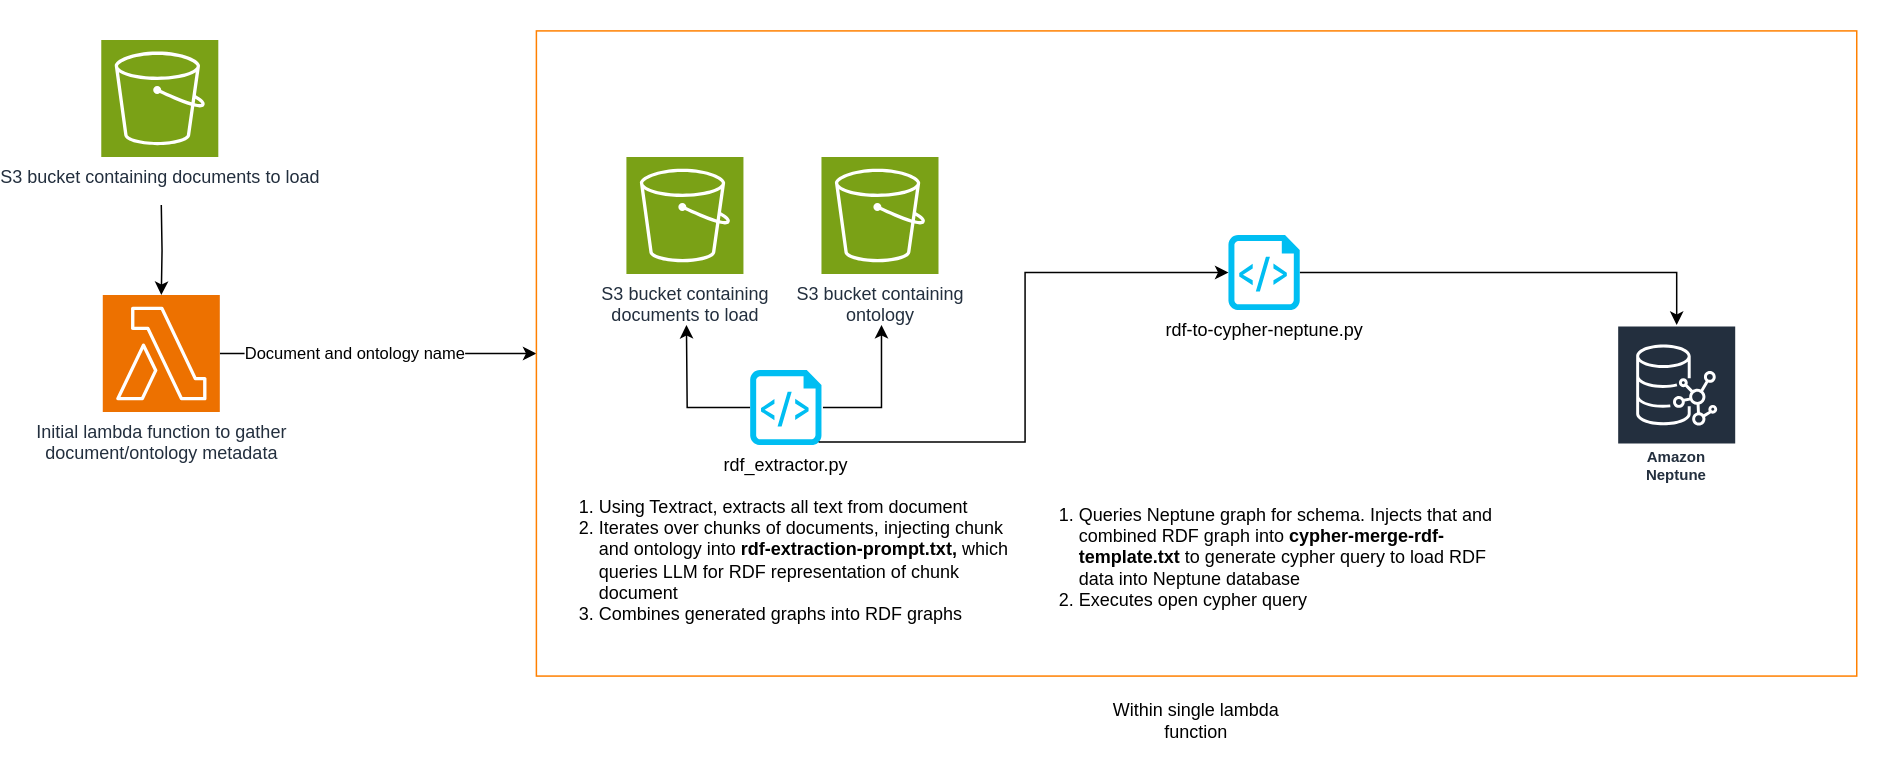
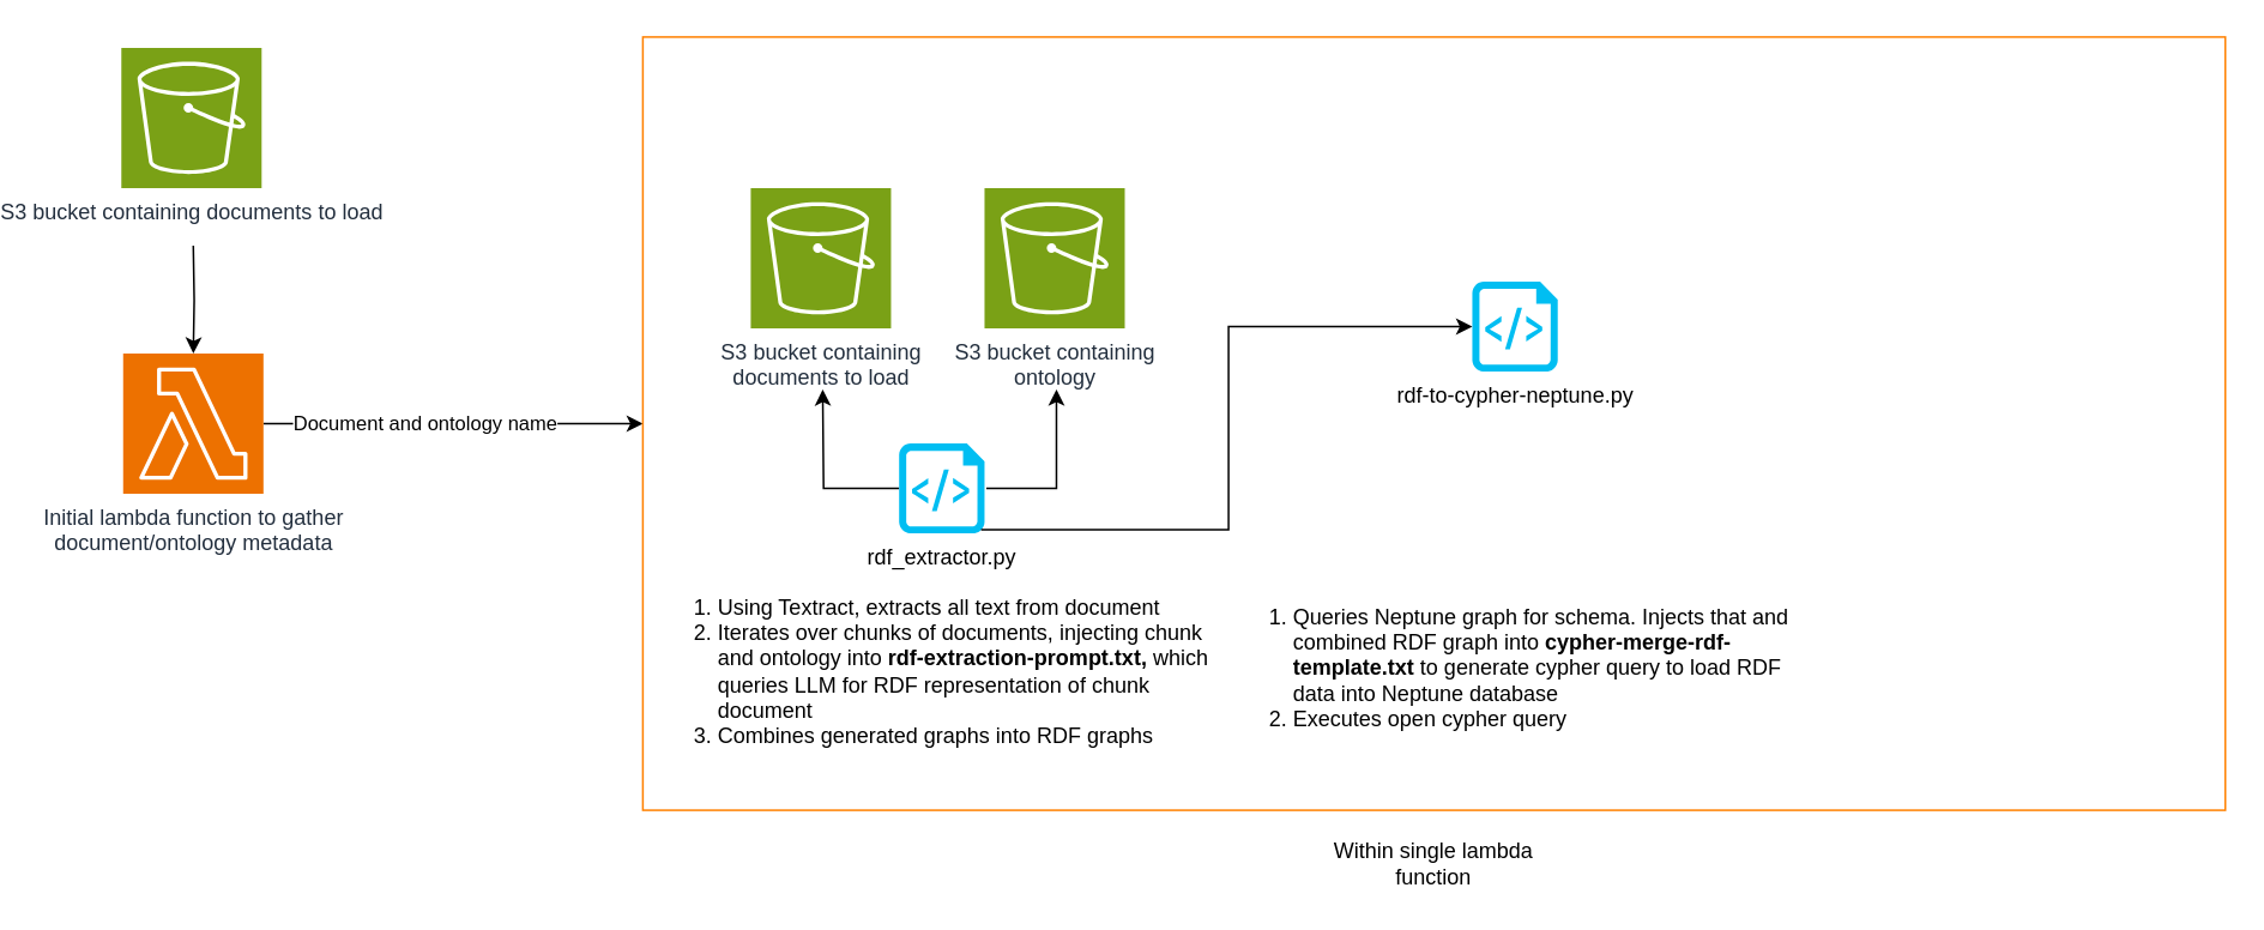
  <mxCell id="0" />
  <mxCell id="1" parent="0" />
  <mxCell id="2" value="S3 bucket containing documents to load" style="sketch=0;points=[[0,0,0],[0.25,0,0],[0.5,0,0],[0.75,0,0],[1,0,0],[0,1,0],[0.25,1,0],[0.5,1,0],[0.75,1,0],[1,1,0],[0,0.25,0],[0,0.5,0],[0,0.75,0],[1,0.25,0],[1,0.5,0],[1,0.75,0]];outlineConnect=0;fontColor=#232F3E;fillColor=#7AA116;strokeColor=#ffffff;dashed=0;verticalLabelPosition=bottom;verticalAlign=top;align=center;html=1;fontSize=12;fontStyle=0;aspect=fixed;shape=mxgraph.aws4.resourceIcon;resIcon=mxgraph.aws4.s3;" vertex="1" parent="1"><mxGeometry x="20" y="26" width="78" height="78" as="geometry" /></mxCell>
  <mxCell id="3" style="edgeStyle=orthogonalEdgeStyle;rounded=0;orthogonalLoop=1;jettySize=auto;html=1;" edge="1" parent="1" source="5" target="7"><mxGeometry relative="1" as="geometry" /></mxCell>
  <mxCell id="4" value="Document and ontology name" style="edgeLabel;html=1;align=center;verticalAlign=middle;resizable=0;points=[];" vertex="1" connectable="0" parent="3"><mxGeometry x="-0.152" y="1" relative="1" as="geometry"><mxPoint as="offset" /></mxGeometry></mxCell>
  <mxCell id="5" value="&lt;div&gt;Initial lambda function to gather&lt;/div&gt;&lt;div&gt;document/ontology metadata&lt;/div&gt;" style="sketch=0;points=[[0,0,0],[0.25,0,0],[0.5,0,0],[0.75,0,0],[1,0,0],[0,1,0],[0.25,1,0],[0.5,1,0],[0.75,1,0],[1,1,0],[0,0.25,0],[0,0.5,0],[0,0.75,0],[1,0.25,0],[1,0.5,0],[1,0.75,0]];outlineConnect=0;fontColor=#232F3E;fillColor=#ED7100;strokeColor=#ffffff;dashed=0;verticalLabelPosition=bottom;verticalAlign=top;align=center;html=1;fontSize=12;fontStyle=0;aspect=fixed;shape=mxgraph.aws4.resourceIcon;resIcon=mxgraph.aws4.lambda;" vertex="1" parent="1"><mxGeometry x="21" y="196" width="78" height="78" as="geometry" /></mxCell>
  <mxCell id="6" style="edgeStyle=orthogonalEdgeStyle;rounded=0;orthogonalLoop=1;jettySize=auto;html=1;entryX=0.5;entryY=0;entryDx=0;entryDy=0;entryPerimeter=0;" edge="1" parent="1" target="5"><mxGeometry relative="1" as="geometry"><mxPoint x="60" y="136" as="sourcePoint" /></mxGeometry></mxCell>
  <mxCell id="7" value="" style="rounded=0;whiteSpace=wrap;html=1;strokeColor=#FF8000;" vertex="1" parent="1"><mxGeometry x="310" y="20" width="880" height="430" as="geometry" /></mxCell>
  <mxCell id="8" value="Within single lambda function" style="text;html=1;align=center;verticalAlign=middle;whiteSpace=wrap;rounded=0;" vertex="1" parent="1"><mxGeometry x="690" y="465" width="120" height="30" as="geometry" /></mxCell>
  <mxCell id="9" value="&lt;div&gt;S3 bucket containing &lt;br&gt;&lt;/div&gt;&lt;div&gt;documents to load&lt;/div&gt;" style="sketch=0;points=[[0,0,0],[0.25,0,0],[0.5,0,0],[0.75,0,0],[1,0,0],[0,1,0],[0.25,1,0],[0.5,1,0],[0.75,1,0],[1,1,0],[0,0.25,0],[0,0.5,0],[0,0.75,0],[1,0.25,0],[1,0.5,0],[1,0.75,0]];outlineConnect=0;fontColor=#232F3E;fillColor=#7AA116;strokeColor=#ffffff;dashed=0;verticalLabelPosition=bottom;verticalAlign=top;align=center;html=1;fontSize=12;fontStyle=0;aspect=fixed;shape=mxgraph.aws4.resourceIcon;resIcon=mxgraph.aws4.s3;" vertex="1" parent="1"><mxGeometry x="370" y="104" width="78" height="78" as="geometry" /></mxCell>
  <mxCell id="10" value="&lt;div&gt;S3 bucket containing&lt;/div&gt;&lt;div&gt;ontology&lt;br&gt;&lt;/div&gt;" style="sketch=0;points=[[0,0,0],[0.25,0,0],[0.5,0,0],[0.75,0,0],[1,0,0],[0,1,0],[0.25,1,0],[0.5,1,0],[0.75,1,0],[1,1,0],[0,0.25,0],[0,0.5,0],[0,0.75,0],[1,0.25,0],[1,0.5,0],[1,0.75,0]];outlineConnect=0;fontColor=#232F3E;fillColor=#7AA116;strokeColor=#ffffff;dashed=0;verticalLabelPosition=bottom;verticalAlign=top;align=center;html=1;fontSize=12;fontStyle=0;aspect=fixed;shape=mxgraph.aws4.resourceIcon;resIcon=mxgraph.aws4.s3;" vertex="1" parent="1"><mxGeometry x="500" y="104" width="78" height="78" as="geometry" /></mxCell>
  <mxCell id="11" style="edgeStyle=orthogonalEdgeStyle;rounded=0;orthogonalLoop=1;jettySize=auto;html=1;" edge="1" parent="1" source="13"><mxGeometry relative="1" as="geometry"><mxPoint x="410" y="216" as="targetPoint" /></mxGeometry></mxCell>
  <mxCell id="12" style="edgeStyle=orthogonalEdgeStyle;rounded=0;orthogonalLoop=1;jettySize=auto;html=1;" edge="1" parent="1"><mxGeometry relative="1" as="geometry"><mxPoint x="501" y="271" as="sourcePoint" /><mxPoint x="540" y="216" as="targetPoint" /><Array as="points"><mxPoint x="540" y="271" /></Array></mxGeometry></mxCell>
  <mxCell id="13" value="rdf_extractor.py" style="verticalLabelPosition=bottom;html=1;verticalAlign=top;align=center;strokeColor=none;fillColor=#00BEF2;shape=mxgraph.azure.script_file;pointerEvents=1;" vertex="1" parent="1"><mxGeometry x="452.5" y="246" width="47.5" height="50" as="geometry" /></mxCell>
  <mxCell id="14" value="&lt;ol&gt;&lt;li&gt;Using Textract, extracts all text from document&lt;br&gt;&lt;/li&gt;&lt;li&gt;Iterates over chunks of documents, injecting chunk and ontology into &lt;b&gt;rdf-extraction-prompt.txt, &lt;/b&gt;which queries LLM for RDF representation of chunk document&lt;br&gt;&lt;/li&gt;&lt;li&gt;Combines generated graphs into RDF graphs&lt;br&gt;&lt;/li&gt;&lt;/ol&gt;" style="text;strokeColor=none;fillColor=none;html=1;whiteSpace=wrap;verticalAlign=middle;overflow=hidden;" vertex="1" parent="1"><mxGeometry x="310" y="316" width="320" height="110" as="geometry" /></mxCell>
- <mxCell id="15" style="edgeStyle=orthogonalEdgeStyle;rounded=0;orthogonalLoop=1;jettySize=auto;html=1;" edge="1" parent="1" source="16" target="19"><mxGeometry relative="1" as="geometry" /></mxCell>
  <mxCell id="16" value="rdf-to-cypher-neptune.py" style="verticalLabelPosition=bottom;html=1;verticalAlign=top;align=center;strokeColor=none;fillColor=#00BEF2;shape=mxgraph.azure.script_file;pointerEvents=1;" vertex="1" parent="1"><mxGeometry x="771.25" y="156" width="47.5" height="50" as="geometry" /></mxCell>
  <mxCell id="17" value="&lt;ol&gt;&lt;li&gt;Queries Neptune graph for schema. Injects that and combined RDF graph into &lt;b&gt;cypher-merge-rdf-template.txt&lt;/b&gt; to generate cypher query to load RDF data into Neptune database&lt;br&gt;&lt;/li&gt;&lt;li&gt;Executes open cypher query&lt;br&gt;&lt;/li&gt;&lt;/ol&gt;" style="text;strokeColor=none;fillColor=none;html=1;whiteSpace=wrap;verticalAlign=middle;overflow=hidden;" vertex="1" parent="1"><mxGeometry x="630" y="316" width="320" height="110" as="geometry" /></mxCell>
  <mxCell id="18" style="edgeStyle=orthogonalEdgeStyle;rounded=0;orthogonalLoop=1;jettySize=auto;html=1;exitX=0.96;exitY=0.96;exitDx=0;exitDy=0;exitPerimeter=0;entryX=0;entryY=0.5;entryDx=0;entryDy=0;entryPerimeter=0;" edge="1" parent="1" source="13" target="16"><mxGeometry relative="1" as="geometry" /></mxCell>
- <mxCell id="19" value="Amazon Neptune" style="sketch=0;outlineConnect=0;fontColor=#232F3E;gradientColor=none;strokeColor=#ffffff;fillColor=#232F3E;dashed=0;verticalLabelPosition=middle;verticalAlign=bottom;align=center;html=1;whiteSpace=wrap;fontSize=10;fontStyle=1;spacing=3;shape=mxgraph.aws4.productIcon;prIcon=mxgraph.aws4.neptune;" vertex="1" parent="1"><mxGeometry x="1030" y="216" width="80" height="110" as="geometry" /></mxCell>
